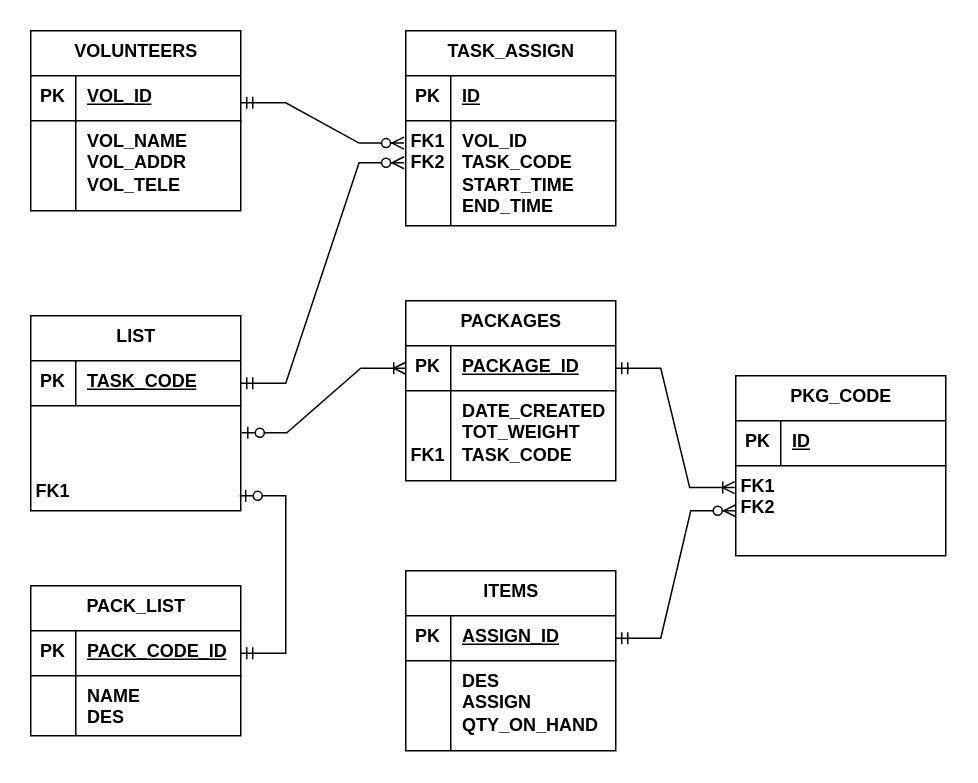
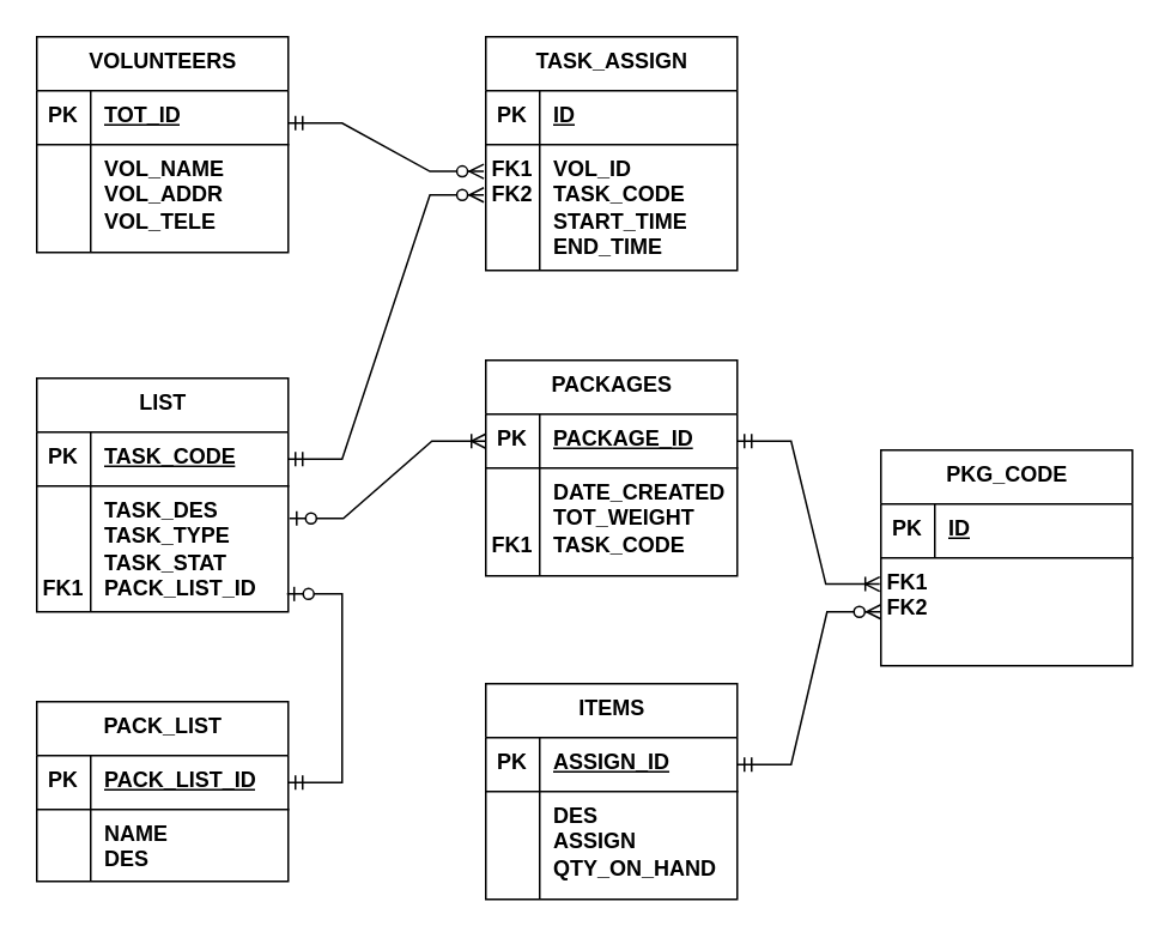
  <mxCell id="0" />
  <mxCell id="1" parent="0" />
  <mxCell id="2" value="VOLUNTEERS" style="shape=table;startSize=30;container=1;collapsible=1;childLayout=tableLayout;fixedRows=1;rowLines=0;fontStyle=1;align=center;resizeLast=1;html=1;verticalAlign=top;" parent="1" vertex="1"><mxGeometry x="20" y="20" width="140" height="120" as="geometry"><mxRectangle x="120" y="150" width="100" height="30" as="alternateBounds" /></mxGeometry></mxCell>
  <mxCell id="3" value="" style="shape=partialRectangle;collapsible=0;dropTarget=0;pointerEvents=0;fillColor=none;points=[[0,0.5],[1,0.5]];portConstraint=eastwest;top=0;left=0;right=0;bottom=1;fontStyle=1;html=1;verticalAlign=top;" parent="2" vertex="1"><mxGeometry y="30" width="140" height="30" as="geometry" /></mxCell>
  <mxCell id="4" value="PK" style="shape=partialRectangle;overflow=hidden;connectable=0;fillColor=none;top=0;left=0;bottom=0;right=0;fontStyle=1;html=1;verticalAlign=top;" parent="3" vertex="1"><mxGeometry width="30" height="30" as="geometry"><mxRectangle width="30" height="30" as="alternateBounds" /></mxGeometry></mxCell>
- <mxCell id="5" value="VOL_ID" style="shape=partialRectangle;overflow=hidden;connectable=0;fillColor=none;top=0;left=0;bottom=0;right=0;align=left;spacingLeft=6;fontStyle=5;horizontal=1;html=1;verticalAlign=top;" parent="3" vertex="1"><mxGeometry x="30" width="110" height="30" as="geometry"><mxRectangle width="110" height="30" as="alternateBounds" /></mxGeometry></mxCell>
+ <mxCell id="5" value="TOT_ID" style="shape=partialRectangle;overflow=hidden;connectable=0;fillColor=none;top=0;left=0;bottom=0;right=0;align=left;spacingLeft=6;fontStyle=5;horizontal=1;html=1;verticalAlign=top;" parent="3" vertex="1"><mxGeometry x="30" width="110" height="30" as="geometry"><mxRectangle width="110" height="30" as="alternateBounds" /></mxGeometry></mxCell>
  <mxCell id="6" value="" style="shape=partialRectangle;collapsible=0;dropTarget=0;pointerEvents=0;fillColor=none;points=[[0,0.5],[1,0.5]];portConstraint=eastwest;top=0;left=0;right=0;bottom=0;fontStyle=1;html=1;verticalAlign=top;" parent="2" vertex="1"><mxGeometry y="60" width="140" height="60" as="geometry" /></mxCell>
  <mxCell id="7" value="" style="shape=partialRectangle;overflow=hidden;connectable=0;fillColor=none;top=0;left=0;bottom=0;right=0;fontStyle=1;html=1;verticalAlign=top;" parent="6" vertex="1"><mxGeometry width="30" height="60" as="geometry"><mxRectangle width="30" height="60" as="alternateBounds" /></mxGeometry></mxCell>
  <mxCell id="8" value="VOL_NAME&lt;br&gt;VOL_ADDR&lt;br&gt;VOL_TELE" style="shape=partialRectangle;overflow=hidden;connectable=0;fillColor=none;top=0;left=0;bottom=0;right=0;align=left;spacingLeft=6;fontStyle=1;html=1;verticalAlign=top;" parent="6" vertex="1"><mxGeometry x="30" width="110" height="60" as="geometry"><mxRectangle width="110" height="60" as="alternateBounds" /></mxGeometry></mxCell>
  <mxCell id="9" value="LIST" style="shape=table;startSize=30;container=1;collapsible=1;childLayout=tableLayout;fixedRows=1;rowLines=0;fontStyle=1;align=center;resizeLast=1;html=1;verticalAlign=top;" vertex="1" parent="1"><mxGeometry x="20" y="210" width="140" height="130" as="geometry"><mxRectangle x="120" y="150" width="100" height="30" as="alternateBounds" /></mxGeometry></mxCell>
  <mxCell id="10" value="" style="shape=partialRectangle;collapsible=0;dropTarget=0;pointerEvents=0;fillColor=none;points=[[0,0.5],[1,0.5]];portConstraint=eastwest;top=0;left=0;right=0;bottom=1;fontStyle=1;html=1;verticalAlign=top;" vertex="1" parent="9"><mxGeometry y="30" width="140" height="30" as="geometry" /></mxCell>
  <mxCell id="11" value="PK" style="shape=partialRectangle;overflow=hidden;connectable=0;fillColor=none;top=0;left=0;bottom=0;right=0;fontStyle=1;html=1;verticalAlign=top;" vertex="1" parent="10"><mxGeometry width="30" height="30" as="geometry"><mxRectangle width="30" height="30" as="alternateBounds" /></mxGeometry></mxCell>
  <mxCell id="12" value="TASK_CODE" style="shape=partialRectangle;overflow=hidden;connectable=0;fillColor=none;top=0;left=0;bottom=0;right=0;align=left;spacingLeft=6;fontStyle=5;horizontal=1;html=1;verticalAlign=top;" vertex="1" parent="10"><mxGeometry x="30" width="110" height="30" as="geometry"><mxRectangle width="110" height="30" as="alternateBounds" /></mxGeometry></mxCell>
  <mxCell id="13" value="" style="shape=partialRectangle;collapsible=0;dropTarget=0;pointerEvents=0;fillColor=none;points=[[0,0.5],[1,0.5]];portConstraint=eastwest;top=0;left=0;right=0;bottom=0;fontStyle=1;html=1;verticalAlign=top;" vertex="1" parent="9"><mxGeometry y="60" width="140" height="70" as="geometry" /></mxCell>
  <mxCell id="14" value="&lt;div&gt;&lt;br&gt;&lt;/div&gt;&lt;div&gt;&lt;br&gt;&lt;/div&gt;&lt;div&gt;&lt;br&gt;&lt;/div&gt;&lt;div&gt;FK1&lt;/div&gt;" style="shape=partialRectangle;overflow=hidden;connectable=0;fillColor=none;top=0;left=0;bottom=0;right=0;fontStyle=1;html=1;verticalAlign=top;" vertex="1" parent="13"><mxGeometry width="30" height="70" as="geometry"><mxRectangle width="30" height="70" as="alternateBounds" /></mxGeometry></mxCell>
+ <mxCell id="15" value="TASK_DES&lt;div&gt;TASK_TYPE&lt;/div&gt;&lt;div&gt;TASK_STAT&lt;/div&gt;&lt;div&gt;PACK_LIST_ID&lt;/div&gt;" style="shape=partialRectangle;overflow=hidden;connectable=0;fillColor=none;top=0;left=0;bottom=0;right=0;align=left;spacingLeft=6;fontStyle=1;html=1;verticalAlign=top;" vertex="1" parent="13"><mxGeometry x="30" width="110" height="70" as="geometry"><mxRectangle width="110" height="70" as="alternateBounds" /></mxGeometry></mxCell>
  <mxCell id="16" value="PACKAGES" style="shape=table;startSize=30;container=1;collapsible=1;childLayout=tableLayout;fixedRows=1;rowLines=0;fontStyle=1;align=center;resizeLast=1;html=1;verticalAlign=top;" vertex="1" parent="1"><mxGeometry x="270" y="200" width="140" height="120" as="geometry"><mxRectangle x="120" y="150" width="100" height="30" as="alternateBounds" /></mxGeometry></mxCell>
  <mxCell id="17" value="" style="shape=partialRectangle;collapsible=0;dropTarget=0;pointerEvents=0;fillColor=none;points=[[0,0.5],[1,0.5]];portConstraint=eastwest;top=0;left=0;right=0;bottom=1;fontStyle=1;html=1;verticalAlign=top;" vertex="1" parent="16"><mxGeometry y="30" width="140" height="30" as="geometry" /></mxCell>
  <mxCell id="18" value="PK" style="shape=partialRectangle;overflow=hidden;connectable=0;fillColor=none;top=0;left=0;bottom=0;right=0;fontStyle=1;html=1;verticalAlign=top;" vertex="1" parent="17"><mxGeometry width="30" height="30" as="geometry"><mxRectangle width="30" height="30" as="alternateBounds" /></mxGeometry></mxCell>
  <mxCell id="19" value="PACKAGE_ID" style="shape=partialRectangle;overflow=hidden;connectable=0;fillColor=none;top=0;left=0;bottom=0;right=0;align=left;spacingLeft=6;fontStyle=5;horizontal=1;html=1;verticalAlign=top;" vertex="1" parent="17"><mxGeometry x="30" width="110" height="30" as="geometry"><mxRectangle width="110" height="30" as="alternateBounds" /></mxGeometry></mxCell>
  <mxCell id="20" value="" style="shape=partialRectangle;collapsible=0;dropTarget=0;pointerEvents=0;fillColor=none;points=[[0,0.5],[1,0.5]];portConstraint=eastwest;top=0;left=0;right=0;bottom=0;fontStyle=1;html=1;verticalAlign=top;" vertex="1" parent="16"><mxGeometry y="60" width="140" height="60" as="geometry" /></mxCell>
  <mxCell id="21" value="&lt;div&gt;&lt;br&gt;&lt;/div&gt;&lt;div&gt;&lt;br&gt;&lt;/div&gt;&lt;div&gt;FK1&lt;/div&gt;" style="shape=partialRectangle;overflow=hidden;connectable=0;fillColor=none;top=0;left=0;bottom=0;right=0;fontStyle=1;html=1;verticalAlign=top;" vertex="1" parent="20"><mxGeometry width="30" height="60" as="geometry"><mxRectangle width="30" height="60" as="alternateBounds" /></mxGeometry></mxCell>
  <mxCell id="22" value="DATE_CREATED&lt;div&gt;TOT_WEIGHT&lt;/div&gt;&lt;div&gt;TASK_CODE&lt;br&gt;&lt;/div&gt;" style="shape=partialRectangle;overflow=hidden;connectable=0;fillColor=none;top=0;left=0;bottom=0;right=0;align=left;spacingLeft=6;fontStyle=1;html=1;verticalAlign=top;" vertex="1" parent="20"><mxGeometry x="30" width="110" height="60" as="geometry"><mxRectangle width="110" height="60" as="alternateBounds" /></mxGeometry></mxCell>
  <mxCell id="23" value="TASK_ASSIGN" style="shape=table;startSize=30;container=1;collapsible=1;childLayout=tableLayout;fixedRows=1;rowLines=0;fontStyle=1;align=center;resizeLast=1;html=1;verticalAlign=top;" vertex="1" parent="1"><mxGeometry x="270" y="20" width="140" height="130" as="geometry"><mxRectangle x="120" y="150" width="100" height="30" as="alternateBounds" /></mxGeometry></mxCell>
  <mxCell id="24" value="" style="shape=partialRectangle;collapsible=0;dropTarget=0;pointerEvents=0;fillColor=none;points=[[0,0.5],[1,0.5]];portConstraint=eastwest;top=0;left=0;right=0;bottom=1;fontStyle=1;html=1;verticalAlign=top;" vertex="1" parent="23"><mxGeometry y="30" width="140" height="30" as="geometry" /></mxCell>
  <mxCell id="25" value="PK" style="shape=partialRectangle;overflow=hidden;connectable=0;fillColor=none;top=0;left=0;bottom=0;right=0;fontStyle=1;html=1;verticalAlign=top;" vertex="1" parent="24"><mxGeometry width="30" height="30" as="geometry"><mxRectangle width="30" height="30" as="alternateBounds" /></mxGeometry></mxCell>
  <mxCell id="26" value="ID" style="shape=partialRectangle;overflow=hidden;connectable=0;fillColor=none;top=0;left=0;bottom=0;right=0;align=left;spacingLeft=6;fontStyle=5;horizontal=1;html=1;verticalAlign=top;" vertex="1" parent="24"><mxGeometry x="30" width="110" height="30" as="geometry"><mxRectangle width="110" height="30" as="alternateBounds" /></mxGeometry></mxCell>
  <mxCell id="27" value="" style="shape=partialRectangle;collapsible=0;dropTarget=0;pointerEvents=0;fillColor=none;points=[[0,0.5],[1,0.5]];portConstraint=eastwest;top=0;left=0;right=0;bottom=0;fontStyle=1;html=1;verticalAlign=top;" vertex="1" parent="23"><mxGeometry y="60" width="140" height="70" as="geometry" /></mxCell>
  <mxCell id="28" value="&lt;div&gt;&lt;span style=&quot;background-color: transparent; color: light-dark(rgb(0, 0, 0), rgb(255, 255, 255));&quot;&gt;FK1&lt;/span&gt;&lt;/div&gt;&lt;div&gt;&lt;span style=&quot;background-color: transparent; color: light-dark(rgb(0, 0, 0), rgb(255, 255, 255));&quot;&gt;FK2&lt;/span&gt;&lt;/div&gt;" style="shape=partialRectangle;overflow=hidden;connectable=0;fillColor=none;top=0;left=0;bottom=0;right=0;fontStyle=1;html=1;verticalAlign=top;" vertex="1" parent="27"><mxGeometry width="30" height="70" as="geometry"><mxRectangle width="30" height="70" as="alternateBounds" /></mxGeometry></mxCell>
  <mxCell id="29" value="VOL_ID&lt;div&gt;TASK_CODE&lt;/div&gt;&lt;div&gt;START_TIME&lt;/div&gt;&lt;div&gt;END_TIME&lt;/div&gt;" style="shape=partialRectangle;overflow=hidden;connectable=0;fillColor=none;top=0;left=0;bottom=0;right=0;align=left;spacingLeft=6;fontStyle=1;html=1;verticalAlign=top;" vertex="1" parent="27"><mxGeometry x="30" width="110" height="70" as="geometry"><mxRectangle width="110" height="70" as="alternateBounds" /></mxGeometry></mxCell>
  <mxCell id="30" value="PACK_LIST" style="shape=table;startSize=30;container=1;collapsible=1;childLayout=tableLayout;fixedRows=1;rowLines=0;fontStyle=1;align=center;resizeLast=1;html=1;verticalAlign=top;" vertex="1" parent="1"><mxGeometry x="20" y="390" width="140" height="100" as="geometry"><mxRectangle x="120" y="150" width="100" height="30" as="alternateBounds" /></mxGeometry></mxCell>
  <mxCell id="31" value="" style="shape=partialRectangle;collapsible=0;dropTarget=0;pointerEvents=0;fillColor=none;points=[[0,0.5],[1,0.5]];portConstraint=eastwest;top=0;left=0;right=0;bottom=1;fontStyle=1;html=1;verticalAlign=top;" vertex="1" parent="30"><mxGeometry y="30" width="140" height="30" as="geometry" /></mxCell>
  <mxCell id="32" value="PK" style="shape=partialRectangle;overflow=hidden;connectable=0;fillColor=none;top=0;left=0;bottom=0;right=0;fontStyle=1;html=1;verticalAlign=top;" vertex="1" parent="31"><mxGeometry width="30" height="30" as="geometry"><mxRectangle width="30" height="30" as="alternateBounds" /></mxGeometry></mxCell>
- <mxCell id="33" value="PACK_CODE_ID" style="shape=partialRectangle;overflow=hidden;connectable=0;fillColor=none;top=0;left=0;bottom=0;right=0;align=left;spacingLeft=6;fontStyle=5;horizontal=1;html=1;verticalAlign=top;" vertex="1" parent="31"><mxGeometry x="30" width="110" height="30" as="geometry"><mxRectangle width="110" height="30" as="alternateBounds" /></mxGeometry></mxCell>
+ <mxCell id="33" value="PACK_LIST_ID" style="shape=partialRectangle;overflow=hidden;connectable=0;fillColor=none;top=0;left=0;bottom=0;right=0;align=left;spacingLeft=6;fontStyle=5;horizontal=1;html=1;verticalAlign=top;" vertex="1" parent="31"><mxGeometry x="30" width="110" height="30" as="geometry"><mxRectangle width="110" height="30" as="alternateBounds" /></mxGeometry></mxCell>
  <mxCell id="34" value="" style="shape=partialRectangle;collapsible=0;dropTarget=0;pointerEvents=0;fillColor=none;points=[[0,0.5],[1,0.5]];portConstraint=eastwest;top=0;left=0;right=0;bottom=0;fontStyle=1;html=1;verticalAlign=top;" vertex="1" parent="30"><mxGeometry y="60" width="140" height="40" as="geometry" /></mxCell>
  <mxCell id="35" value="" style="shape=partialRectangle;overflow=hidden;connectable=0;fillColor=none;top=0;left=0;bottom=0;right=0;fontStyle=1;html=1;verticalAlign=top;" vertex="1" parent="34"><mxGeometry width="30" height="40" as="geometry"><mxRectangle width="30" height="40" as="alternateBounds" /></mxGeometry></mxCell>
  <mxCell id="36" value="&lt;div&gt;NAME&lt;/div&gt;&lt;div&gt;DES&lt;/div&gt;" style="shape=partialRectangle;overflow=hidden;connectable=0;fillColor=none;top=0;left=0;bottom=0;right=0;align=left;spacingLeft=6;fontStyle=1;html=1;verticalAlign=top;" vertex="1" parent="34"><mxGeometry x="30" width="110" height="40" as="geometry"><mxRectangle width="110" height="40" as="alternateBounds" /></mxGeometry></mxCell>
  <mxCell id="37" value="PKG_CODE" style="shape=table;startSize=30;container=1;collapsible=1;childLayout=tableLayout;fixedRows=1;rowLines=0;fontStyle=1;align=center;resizeLast=1;html=1;verticalAlign=top;" vertex="1" parent="1"><mxGeometry x="490" y="250" width="140" height="120" as="geometry"><mxRectangle x="120" y="150" width="100" height="30" as="alternateBounds" /></mxGeometry></mxCell>
  <mxCell id="38" value="" style="shape=partialRectangle;collapsible=0;dropTarget=0;pointerEvents=0;fillColor=none;points=[[0,0.5],[1,0.5]];portConstraint=eastwest;top=0;left=0;right=0;bottom=1;fontStyle=1;html=1;verticalAlign=top;" vertex="1" parent="37"><mxGeometry y="30" width="140" height="30" as="geometry" /></mxCell>
  <mxCell id="39" value="PK" style="shape=partialRectangle;overflow=hidden;connectable=0;fillColor=none;top=0;left=0;bottom=0;right=0;fontStyle=1;html=1;verticalAlign=top;" vertex="1" parent="38"><mxGeometry width="30" height="30" as="geometry"><mxRectangle width="30" height="30" as="alternateBounds" /></mxGeometry></mxCell>
  <mxCell id="40" value="ID" style="shape=partialRectangle;overflow=hidden;connectable=0;fillColor=none;top=0;left=0;bottom=0;right=0;align=left;spacingLeft=6;fontStyle=5;horizontal=1;html=1;verticalAlign=top;" vertex="1" parent="38"><mxGeometry x="30" width="110" height="30" as="geometry"><mxRectangle width="110" height="30" as="alternateBounds" /></mxGeometry></mxCell>
  <mxCell id="41" value="" style="shape=partialRectangle;collapsible=0;dropTarget=0;pointerEvents=0;fillColor=none;points=[[0,0.5],[1,0.5]];portConstraint=eastwest;top=0;left=0;right=0;bottom=0;fontStyle=1;html=1;verticalAlign=top;" vertex="1" parent="37"><mxGeometry y="60" width="140" height="60" as="geometry" /></mxCell>
  <mxCell id="42" value="FK1&lt;div&gt;FK2&lt;/div&gt;" style="shape=partialRectangle;overflow=hidden;connectable=0;fillColor=none;top=0;left=0;bottom=0;right=0;fontStyle=1;html=1;verticalAlign=top;" vertex="1" parent="41"><mxGeometry width="30" height="60" as="geometry"><mxRectangle width="30" height="60" as="alternateBounds" /></mxGeometry></mxCell>
  <mxCell id="43" value="ITEMS" style="shape=table;startSize=30;container=1;collapsible=1;childLayout=tableLayout;fixedRows=1;rowLines=0;fontStyle=1;align=center;resizeLast=1;html=1;verticalAlign=top;" vertex="1" parent="1"><mxGeometry x="270" y="380" width="140" height="120" as="geometry"><mxRectangle x="120" y="150" width="100" height="30" as="alternateBounds" /></mxGeometry></mxCell>
  <mxCell id="44" value="" style="shape=partialRectangle;collapsible=0;dropTarget=0;pointerEvents=0;fillColor=none;points=[[0,0.5],[1,0.5]];portConstraint=eastwest;top=0;left=0;right=0;bottom=1;fontStyle=1;html=1;verticalAlign=top;" vertex="1" parent="43"><mxGeometry y="30" width="140" height="30" as="geometry" /></mxCell>
  <mxCell id="45" value="PK" style="shape=partialRectangle;overflow=hidden;connectable=0;fillColor=none;top=0;left=0;bottom=0;right=0;fontStyle=1;html=1;verticalAlign=top;" vertex="1" parent="44"><mxGeometry width="30" height="30" as="geometry"><mxRectangle width="30" height="30" as="alternateBounds" /></mxGeometry></mxCell>
  <mxCell id="46" value="ASSIGN_ID" style="shape=partialRectangle;overflow=hidden;connectable=0;fillColor=none;top=0;left=0;bottom=0;right=0;align=left;spacingLeft=6;fontStyle=5;horizontal=1;html=1;verticalAlign=top;" vertex="1" parent="44"><mxGeometry x="30" width="110" height="30" as="geometry"><mxRectangle width="110" height="30" as="alternateBounds" /></mxGeometry></mxCell>
  <mxCell id="47" value="" style="shape=partialRectangle;collapsible=0;dropTarget=0;pointerEvents=0;fillColor=none;points=[[0,0.5],[1,0.5]];portConstraint=eastwest;top=0;left=0;right=0;bottom=0;fontStyle=1;html=1;verticalAlign=top;" vertex="1" parent="43"><mxGeometry y="60" width="140" height="60" as="geometry" /></mxCell>
  <mxCell id="48" value="" style="shape=partialRectangle;overflow=hidden;connectable=0;fillColor=none;top=0;left=0;bottom=0;right=0;fontStyle=1;html=1;verticalAlign=top;" vertex="1" parent="47"><mxGeometry width="30" height="60" as="geometry"><mxRectangle width="30" height="60" as="alternateBounds" /></mxGeometry></mxCell>
  <mxCell id="49" value="DES&lt;div&gt;ASSIGN&lt;/div&gt;&lt;div&gt;QTY_ON_HAND&lt;/div&gt;" style="shape=partialRectangle;overflow=hidden;connectable=0;fillColor=none;top=0;left=0;bottom=0;right=0;align=left;spacingLeft=6;fontStyle=1;html=1;verticalAlign=top;" vertex="1" parent="47"><mxGeometry x="30" width="110" height="60" as="geometry"><mxRectangle width="110" height="60" as="alternateBounds" /></mxGeometry></mxCell>
  <mxCell id="50" value="" style="edgeStyle=entityRelationEdgeStyle;fontSize=12;html=1;endArrow=ERzeroToMany;startArrow=ERmandOne;rounded=0;fontFamily=Helvetica;fontColor=default;fontStyle=4;entryX=-0.008;entryY=0.213;entryDx=0;entryDy=0;entryPerimeter=0;" edge="1" parent="1" target="27"><mxGeometry width="100" height="100" relative="1" as="geometry"><mxPoint x="160" y="68" as="sourcePoint" /><mxPoint x="265.08" y="92.08" as="targetPoint" /></mxGeometry></mxCell>
  <mxCell id="51" value="" style="edgeStyle=entityRelationEdgeStyle;fontSize=12;html=1;endArrow=ERzeroToMany;startArrow=ERmandOne;rounded=0;fontFamily=Helvetica;fontColor=default;fontStyle=4;entryX=-0.008;entryY=0.4;entryDx=0;entryDy=0;entryPerimeter=0;exitX=1;exitY=0.5;exitDx=0;exitDy=0;" edge="1" parent="1" source="10" target="27"><mxGeometry width="100" height="100" relative="1" as="geometry"><mxPoint x="170" y="78" as="sourcePoint" /><mxPoint x="279" y="105" as="targetPoint" /></mxGeometry></mxCell>
  <mxCell id="52" value="" style="edgeStyle=entityRelationEdgeStyle;fontSize=12;html=1;endArrow=ERzeroToOne;startArrow=ERmandOne;rounded=0;fontFamily=Helvetica;fontColor=default;fontStyle=4;entryX=0.995;entryY=0.858;entryDx=0;entryDy=0;entryPerimeter=0;" edge="1" parent="1" source="31" target="13"><mxGeometry width="100" height="100" relative="1" as="geometry"><mxPoint x="190" y="424.24" as="sourcePoint" /><mxPoint x="186.5" y="320" as="targetPoint" /><Array as="points"><mxPoint x="320" y="380" /><mxPoint x="200" y="400" /><mxPoint x="290" y="360" /><mxPoint x="230" y="400" /></Array></mxGeometry></mxCell>
  <mxCell id="53" value="" style="edgeStyle=entityRelationEdgeStyle;fontSize=12;html=1;endArrow=ERoneToMany;startArrow=ERzeroToOne;rounded=0;fontFamily=Helvetica;fontColor=default;fontStyle=4;entryX=0;entryY=0.5;entryDx=0;entryDy=0;exitX=1.005;exitY=0.257;exitDx=0;exitDy=0;exitPerimeter=0;" edge="1" parent="1" source="13" target="17"><mxGeometry width="100" height="100" relative="1" as="geometry"><mxPoint x="180" y="300" as="sourcePoint" /><mxPoint x="270" y="267.42" as="targetPoint" /></mxGeometry></mxCell>
  <mxCell id="54" value="" style="edgeStyle=entityRelationEdgeStyle;fontSize=12;html=1;endArrow=ERoneToMany;startArrow=ERmandOne;rounded=0;fontFamily=Helvetica;fontColor=default;fontStyle=4;exitX=1;exitY=0.5;exitDx=0;exitDy=0;entryX=-0.005;entryY=0.243;entryDx=0;entryDy=0;entryPerimeter=0;" edge="1" parent="1" source="17" target="41"><mxGeometry width="100" height="100" relative="1" as="geometry"><mxPoint x="270" y="390" as="sourcePoint" /><mxPoint x="480" y="420" as="targetPoint" /></mxGeometry></mxCell>
  <mxCell id="55" value="" style="edgeStyle=entityRelationEdgeStyle;fontSize=12;html=1;endArrow=ERzeroToMany;startArrow=ERmandOne;rounded=0;fontFamily=Helvetica;fontColor=default;fontStyle=4;entryX=0;entryY=0.5;entryDx=0;entryDy=0;exitX=1;exitY=0.5;exitDx=0;exitDy=0;" edge="1" parent="1" source="44" target="41"><mxGeometry width="100" height="100" relative="1" as="geometry"><mxPoint x="170" y="265" as="sourcePoint" /><mxPoint x="279" y="118" as="targetPoint" /></mxGeometry></mxCell>
